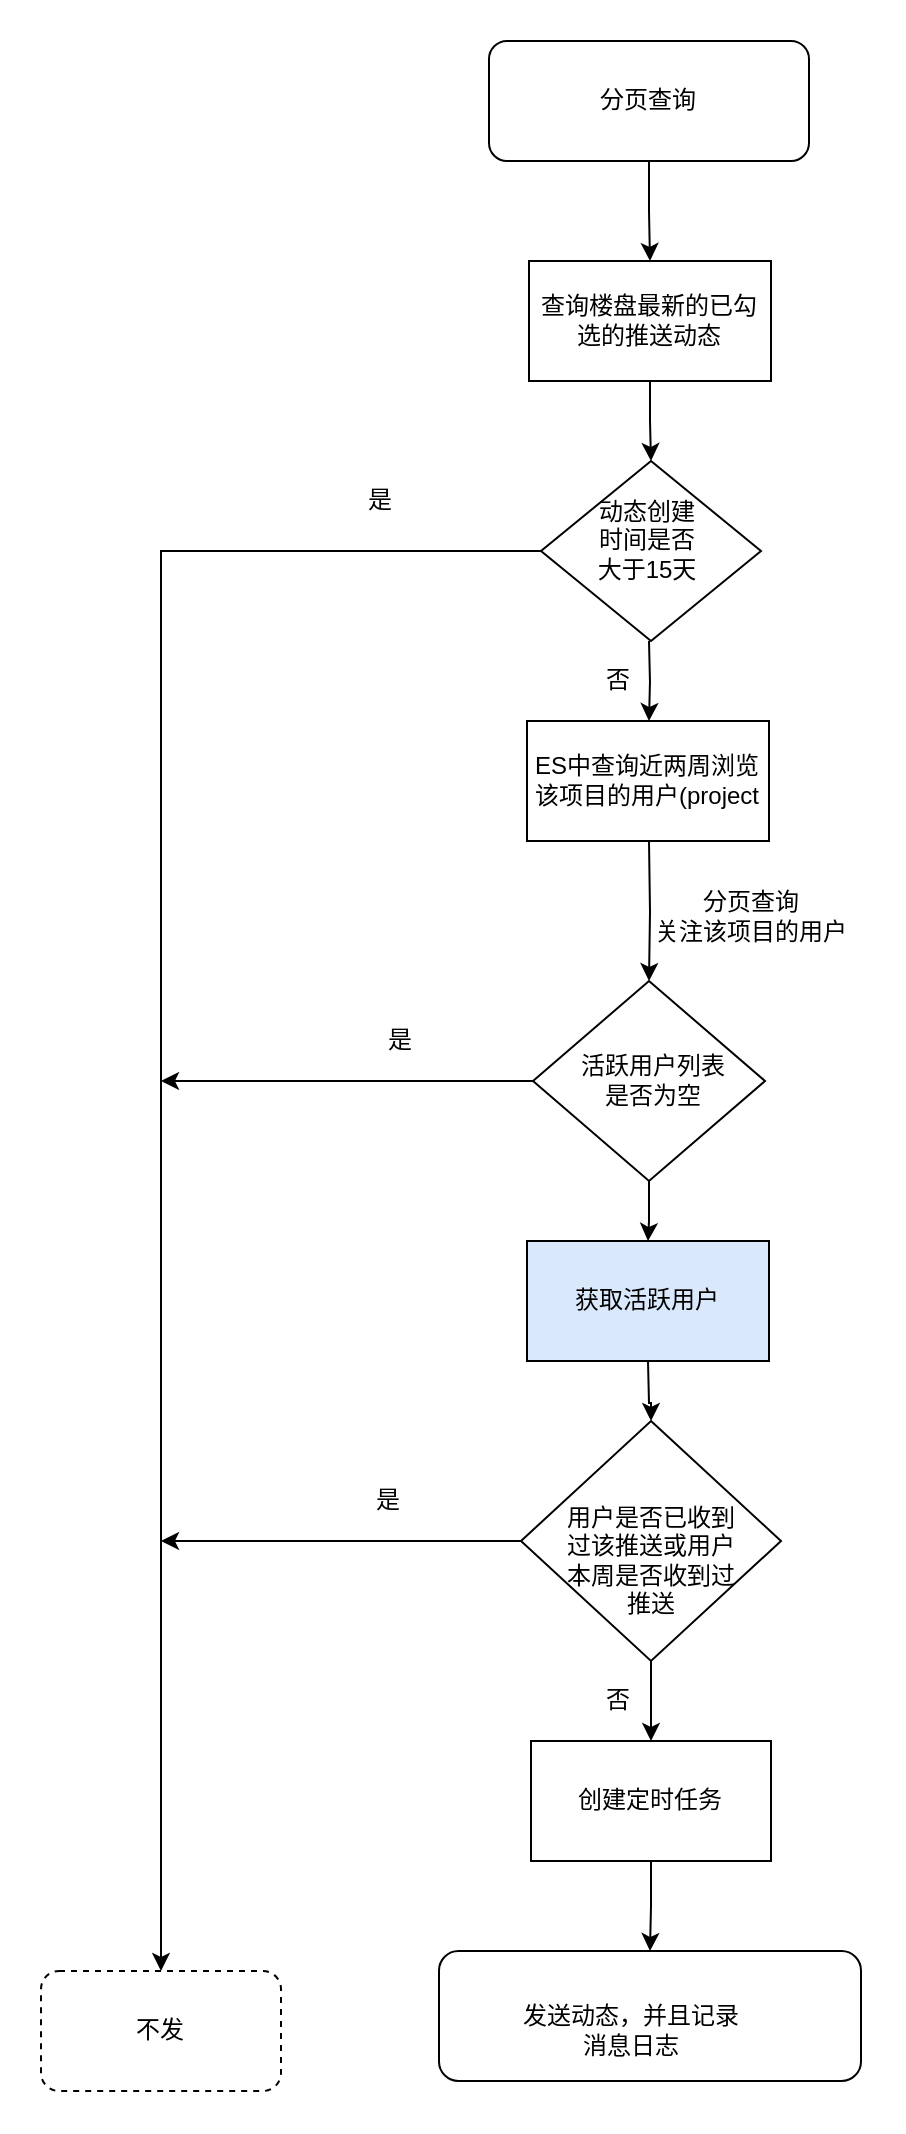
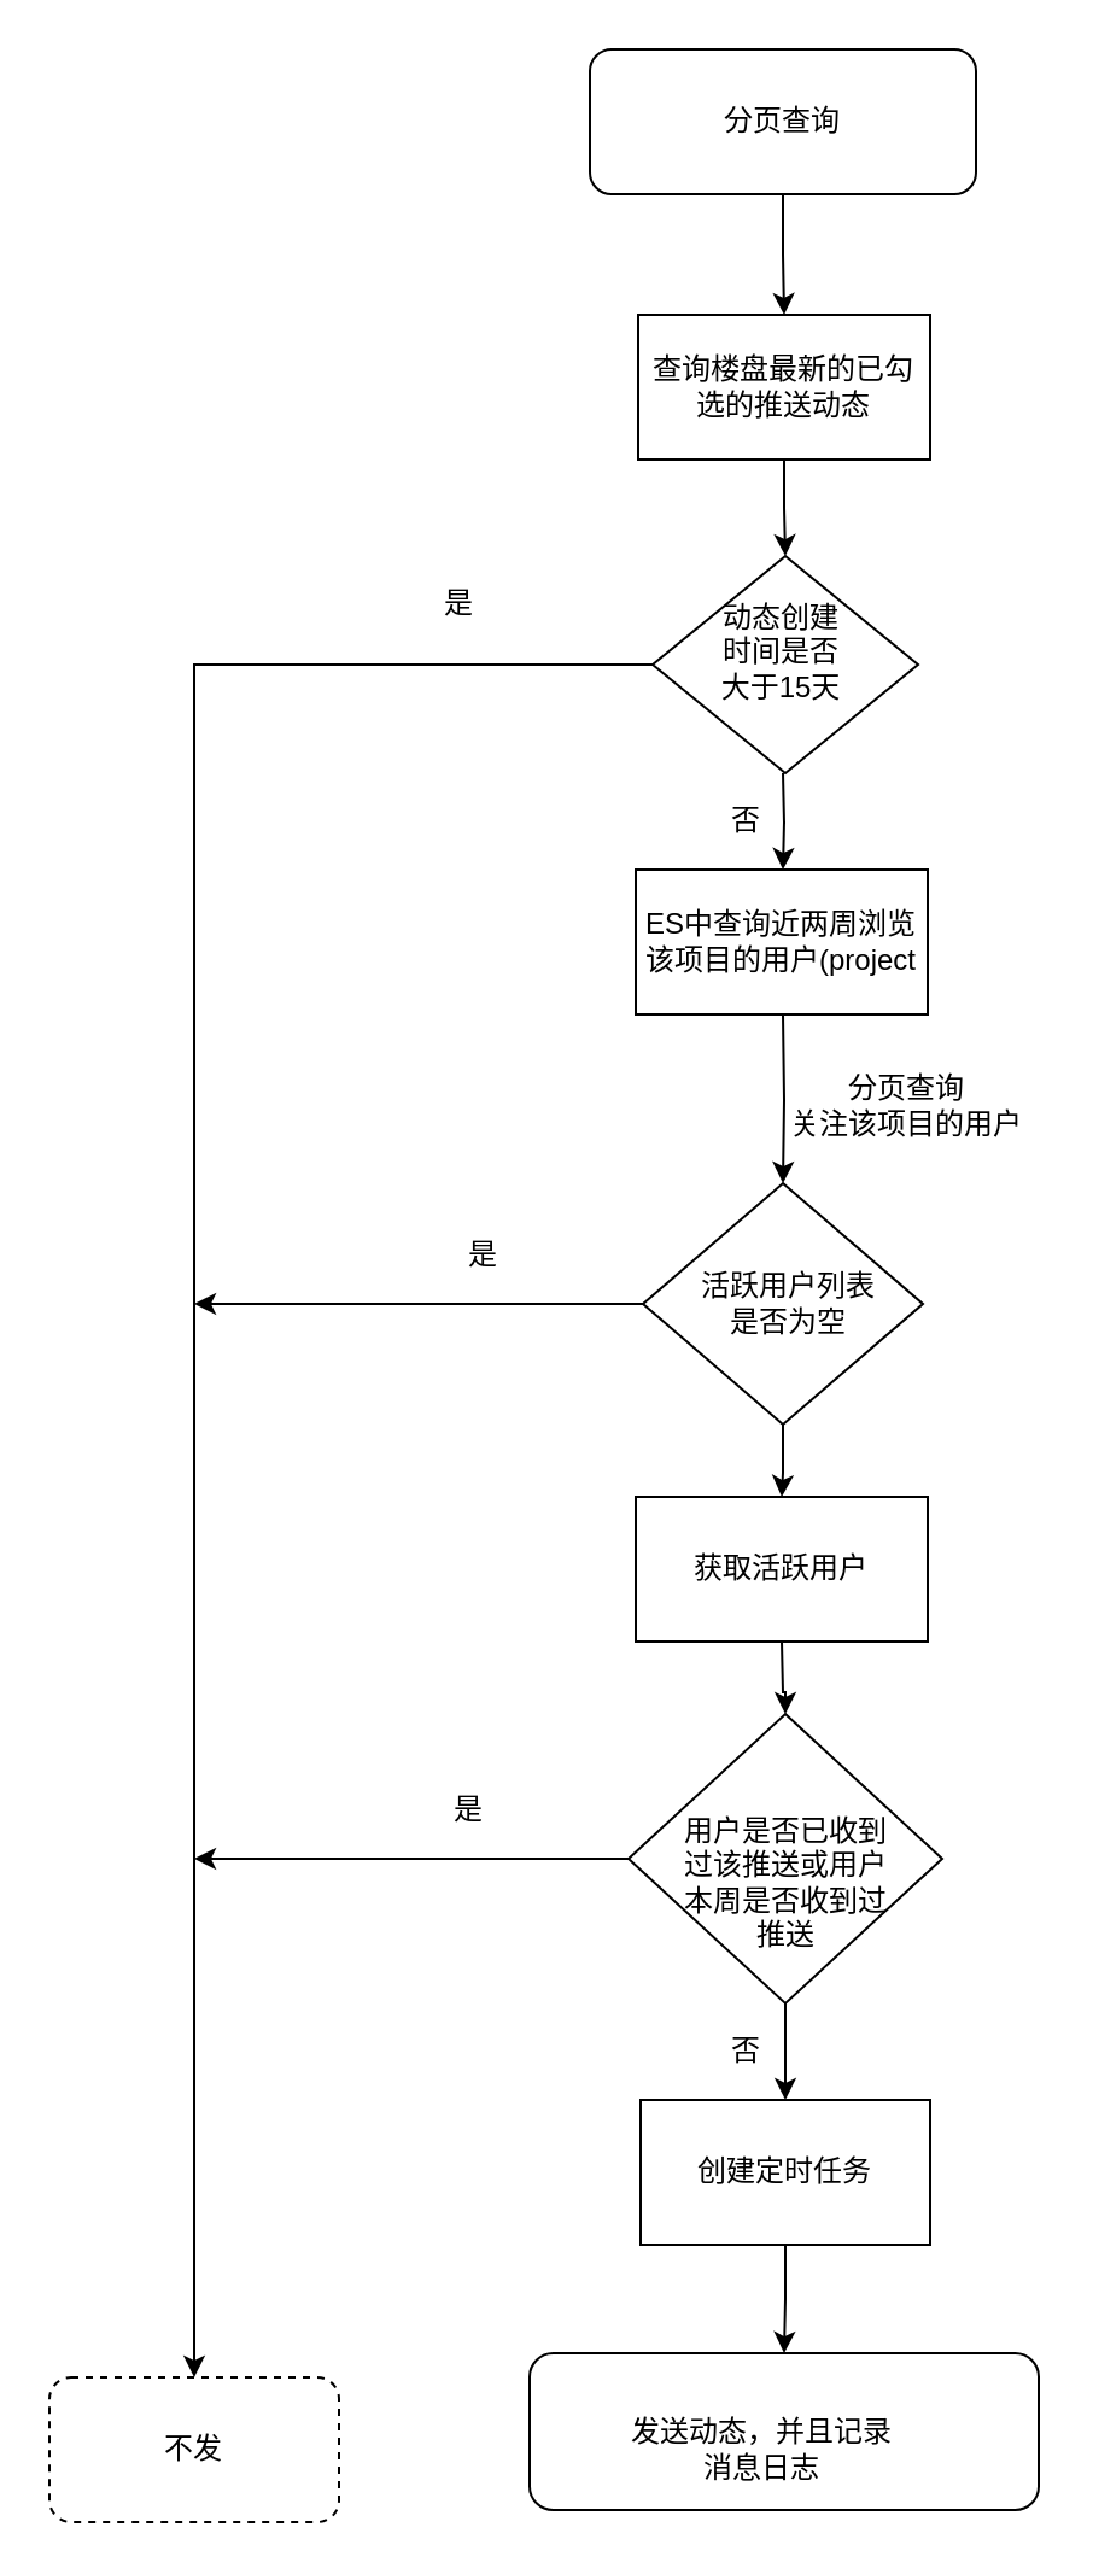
  <mxCell id="0" />
  <mxCell id="1" parent="0" />
  <mxCell id="2" value="分页查询&lt;br&gt;关注该项目的用户" style="text;html=1;strokeColor=none;fillColor=none;align=center;verticalAlign=middle;whiteSpace=wrap;rounded=0;" vertex="1" parent="1"><mxGeometry x="320" y="435" width="111" height="45" as="geometry" /></mxCell>
  <mxCell id="3" style="edgeStyle=orthogonalEdgeStyle;rounded=0;orthogonalLoop=1;jettySize=auto;html=1;startArrow=none;startFill=0;" edge="1" parent="1" target="8"><mxGeometry relative="1" as="geometry"><mxPoint x="323.5" y="680" as="sourcePoint" /></mxGeometry></mxCell>
  <mxCell id="4" style="edgeStyle=orthogonalEdgeStyle;rounded=0;orthogonalLoop=1;jettySize=auto;html=1;startArrow=none;startFill=0;" edge="1" parent="1" source="5" target="33"><mxGeometry relative="1" as="geometry" /></mxCell>
  <mxCell id="5" value="分页查询" style="rounded=1;whiteSpace=wrap;html=1;" vertex="1" parent="1"><mxGeometry x="244" y="20" width="160" height="60" as="geometry" /></mxCell>
  <mxCell id="6" style="edgeStyle=orthogonalEdgeStyle;rounded=0;orthogonalLoop=1;jettySize=auto;html=1;startArrow=none;startFill=0;" edge="1" parent="1" source="8"><mxGeometry relative="1" as="geometry"><mxPoint x="80" y="770" as="targetPoint" /></mxGeometry></mxCell>
  <mxCell id="7" style="edgeStyle=orthogonalEdgeStyle;rounded=0;orthogonalLoop=1;jettySize=auto;html=1;entryX=0.5;entryY=0;entryDx=0;entryDy=0;startArrow=none;startFill=0;" edge="1" parent="1" source="8" target="28"><mxGeometry relative="1" as="geometry" /></mxCell>
  <mxCell id="8" value="" style="rhombus;whiteSpace=wrap;html=1;" vertex="1" parent="1"><mxGeometry x="260" y="710" width="130" height="120" as="geometry" /></mxCell>
  <mxCell id="9" value="用户是否已收到过该推送或用户本周是否收到过推送" style="text;html=1;strokeColor=none;fillColor=none;align=center;verticalAlign=middle;whiteSpace=wrap;rounded=0;" vertex="1" parent="1"><mxGeometry x="281.75" y="770" width="86.5" height="20" as="geometry" /></mxCell>
  <mxCell id="10" value="是" style="text;html=1;strokeColor=none;fillColor=none;align=center;verticalAlign=middle;whiteSpace=wrap;rounded=0;" vertex="1" parent="1"><mxGeometry x="180" y="510" width="40" height="20" as="geometry" /></mxCell>
  <mxCell id="11" value="否" style="text;html=1;strokeColor=none;fillColor=none;align=center;verticalAlign=middle;whiteSpace=wrap;rounded=0;" vertex="1" parent="1"><mxGeometry x="289" y="840" width="40" height="20" as="geometry" /></mxCell>
  <mxCell id="12" value="创建定时任务" style="text;html=1;strokeColor=none;fillColor=none;align=center;verticalAlign=middle;whiteSpace=wrap;rounded=0;" vertex="1" parent="1"><mxGeometry x="260" y="900" width="140" height="30" as="geometry" /></mxCell>
  <mxCell id="13" style="edgeStyle=orthogonalEdgeStyle;rounded=0;orthogonalLoop=1;jettySize=auto;html=1;" edge="1" parent="1" source="14" target="24"><mxGeometry relative="1" as="geometry" /></mxCell>
  <mxCell id="14" value="" style="rhombus;whiteSpace=wrap;html=1;" vertex="1" parent="1"><mxGeometry x="270" y="230" width="110" height="90" as="geometry" /></mxCell>
  <mxCell id="15" value="动态创建时间是否大于15天" style="text;html=1;strokeColor=none;fillColor=none;align=center;verticalAlign=middle;whiteSpace=wrap;rounded=0;" vertex="1" parent="1"><mxGeometry x="296" y="260" width="55" height="20" as="geometry" /></mxCell>
  <mxCell id="16" value="否" style="text;html=1;strokeColor=none;fillColor=none;align=center;verticalAlign=middle;whiteSpace=wrap;rounded=0;" vertex="1" parent="1"><mxGeometry x="289" y="330" width="40" height="20" as="geometry" /></mxCell>
  <mxCell id="17" value="是" style="text;html=1;strokeColor=none;fillColor=none;align=center;verticalAlign=middle;whiteSpace=wrap;rounded=0;" vertex="1" parent="1"><mxGeometry x="170" y="240" width="40" height="20" as="geometry" /></mxCell>
  <mxCell id="18" style="edgeStyle=orthogonalEdgeStyle;rounded=0;orthogonalLoop=1;jettySize=auto;html=1;" edge="1" parent="1"><mxGeometry relative="1" as="geometry"><mxPoint x="324" y="320" as="sourcePoint" /><mxPoint x="324" y="360" as="targetPoint" /></mxGeometry></mxCell>
  <mxCell id="19" style="edgeStyle=orthogonalEdgeStyle;rounded=0;orthogonalLoop=1;jettySize=auto;html=1;entryX=0.5;entryY=0;entryDx=0;entryDy=0;" edge="1" parent="1" target="22"><mxGeometry relative="1" as="geometry"><mxPoint x="324" y="420" as="sourcePoint" /></mxGeometry></mxCell>
  <mxCell id="20" style="edgeStyle=orthogonalEdgeStyle;rounded=0;orthogonalLoop=1;jettySize=auto;html=1;exitX=0;exitY=0.5;exitDx=0;exitDy=0;startArrow=none;startFill=0;" edge="1" parent="1" source="22"><mxGeometry relative="1" as="geometry"><mxPoint x="80" y="540" as="targetPoint" /></mxGeometry></mxCell>
  <mxCell id="21" style="edgeStyle=orthogonalEdgeStyle;rounded=0;orthogonalLoop=1;jettySize=auto;html=1;startArrow=none;startFill=0;" edge="1" parent="1" source="22" target="29"><mxGeometry relative="1" as="geometry" /></mxCell>
  <mxCell id="22" value="" style="rhombus;whiteSpace=wrap;html=1;" vertex="1" parent="1"><mxGeometry x="266" y="490" width="116" height="100" as="geometry" /></mxCell>
  <mxCell id="23" value="活跃用户列表是否为空" style="text;html=1;strokeColor=none;fillColor=none;align=center;verticalAlign=middle;whiteSpace=wrap;rounded=0;" vertex="1" parent="1"><mxGeometry x="289" y="530" width="75" height="20" as="geometry" /></mxCell>
  <mxCell id="24" value="不发" style="rounded=1;whiteSpace=wrap;html=1;dashed=1;" vertex="1" parent="1"><mxGeometry x="20" y="985" width="120" height="60" as="geometry" /></mxCell>
  <mxCell id="25" value="&lt;span&gt;ES中查询近两周浏览该项目的用户(project&lt;/span&gt;" style="rounded=0;whiteSpace=wrap;html=1;" vertex="1" parent="1"><mxGeometry x="263" y="360" width="121" height="60" as="geometry" /></mxCell>
  <mxCell id="26" value="" style="rounded=1;whiteSpace=wrap;html=1;" vertex="1" parent="1"><mxGeometry x="219" y="975" width="211" height="65" as="geometry" /></mxCell>
  <mxCell id="27" style="edgeStyle=orthogonalEdgeStyle;rounded=0;orthogonalLoop=1;jettySize=auto;html=1;entryX=0.5;entryY=0;entryDx=0;entryDy=0;startArrow=none;startFill=0;" edge="1" parent="1" source="28" target="26"><mxGeometry relative="1" as="geometry" /></mxCell>
  <mxCell id="28" value="创建定时任务" style="rounded=0;whiteSpace=wrap;html=1;" vertex="1" parent="1"><mxGeometry x="265" y="870" width="120" height="60" as="geometry" /></mxCell>
- <mxCell id="29" value="获取活跃用户" style="rounded=0;whiteSpace=wrap;html=1;fillColor=#dae8fc;" vertex="1" parent="1"><mxGeometry x="263" y="620" width="121" height="60" as="geometry" /></mxCell>
+ <mxCell id="29" value="获取活跃用户" style="rounded=0;whiteSpace=wrap;html=1;" vertex="1" parent="1"><mxGeometry x="263" y="620" width="121" height="60" as="geometry" /></mxCell>
  <mxCell id="30" value="发送动态，并且记录消息日志" style="text;html=1;strokeColor=none;fillColor=none;align=center;verticalAlign=middle;whiteSpace=wrap;rounded=0;" vertex="1" parent="1"><mxGeometry x="260" y="1000" width="111" height="30" as="geometry" /></mxCell>
  <mxCell id="31" value="是" style="text;html=1;strokeColor=none;fillColor=none;align=center;verticalAlign=middle;whiteSpace=wrap;rounded=0;" vertex="1" parent="1"><mxGeometry x="174" y="740" width="40" height="20" as="geometry" /></mxCell>
  <mxCell id="32" style="edgeStyle=orthogonalEdgeStyle;rounded=0;orthogonalLoop=1;jettySize=auto;html=1;startArrow=none;startFill=0;" edge="1" parent="1" source="33" target="14"><mxGeometry relative="1" as="geometry" /></mxCell>
  <mxCell id="33" value="查询楼盘最新的已勾选的推送动态" style="rounded=0;whiteSpace=wrap;html=1;" vertex="1" parent="1"><mxGeometry x="264" y="130" width="121" height="60" as="geometry" /></mxCell>
